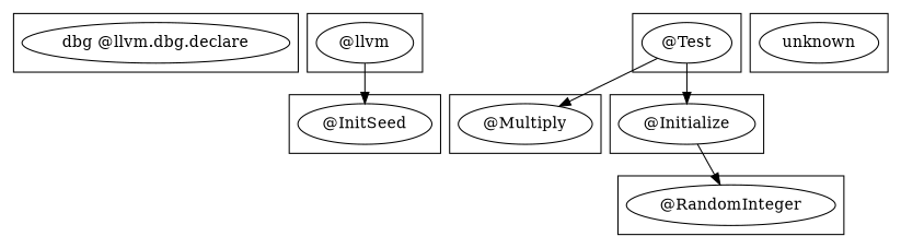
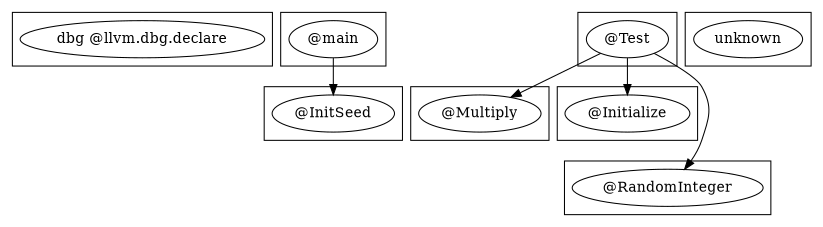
  digraph {
    n1 [label="dbg @llvm.dbg.declare"]
-   n2 [label="@llvm"]
+   n2 [label="@main"]
    n3 [label="@Test"]
    n4 [label="@Multiply"]
    n5 [label="@Initialize"]
    n6 [label="@RandomInteger"]
    n7 [label="@InitSeed"]
    n8 [label=unknown]
    subgraph cluster_1 {
      n1
    }
    subgraph cluster_2 {
      n2
    }
    subgraph cluster_3 {
      n3
    }
    subgraph cluster_4 {
      n4
    }
    subgraph cluster_5 {
      n5
    }
    subgraph cluster_6 {
      n6
    }
    subgraph cluster_7 {
      n7
    }
    subgraph cluster_8 {
      n8
    }
    n2 -> n7
    n3 -> n4
    n3 -> n5
-   n5 -> n6
+   n3 -> n6
  }
